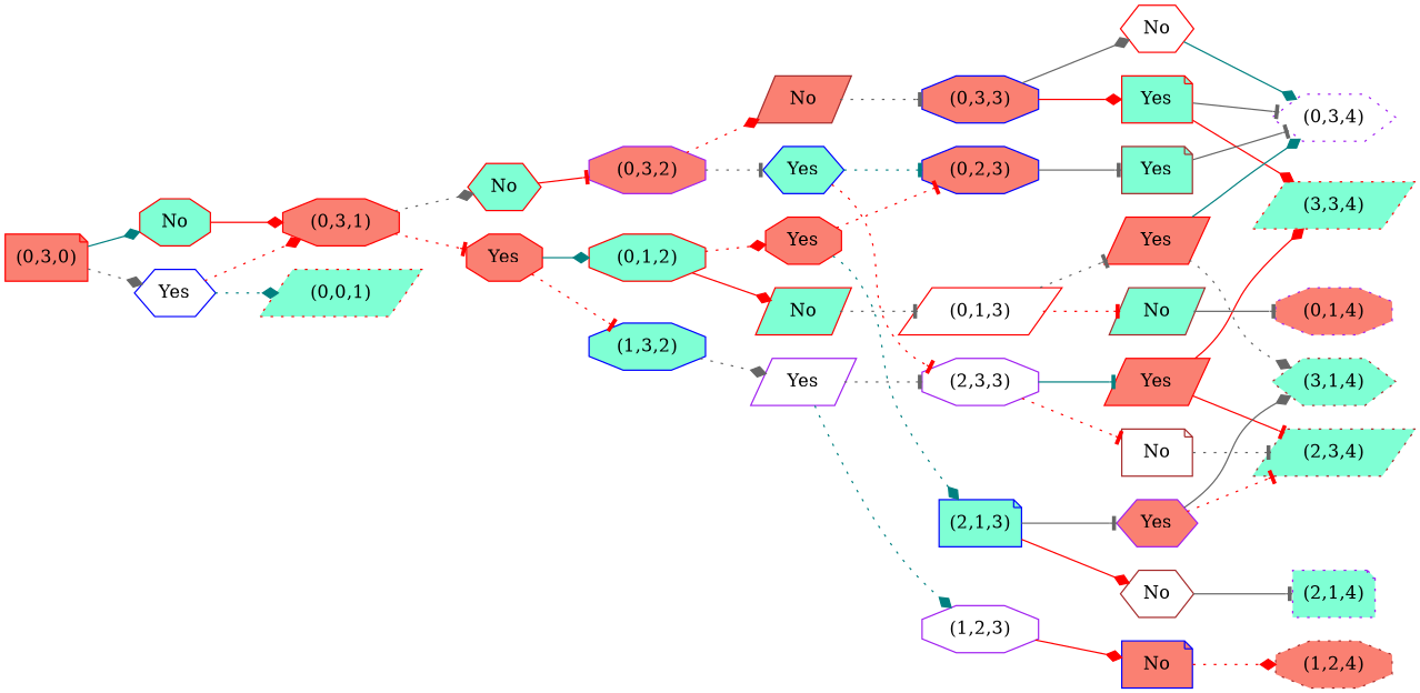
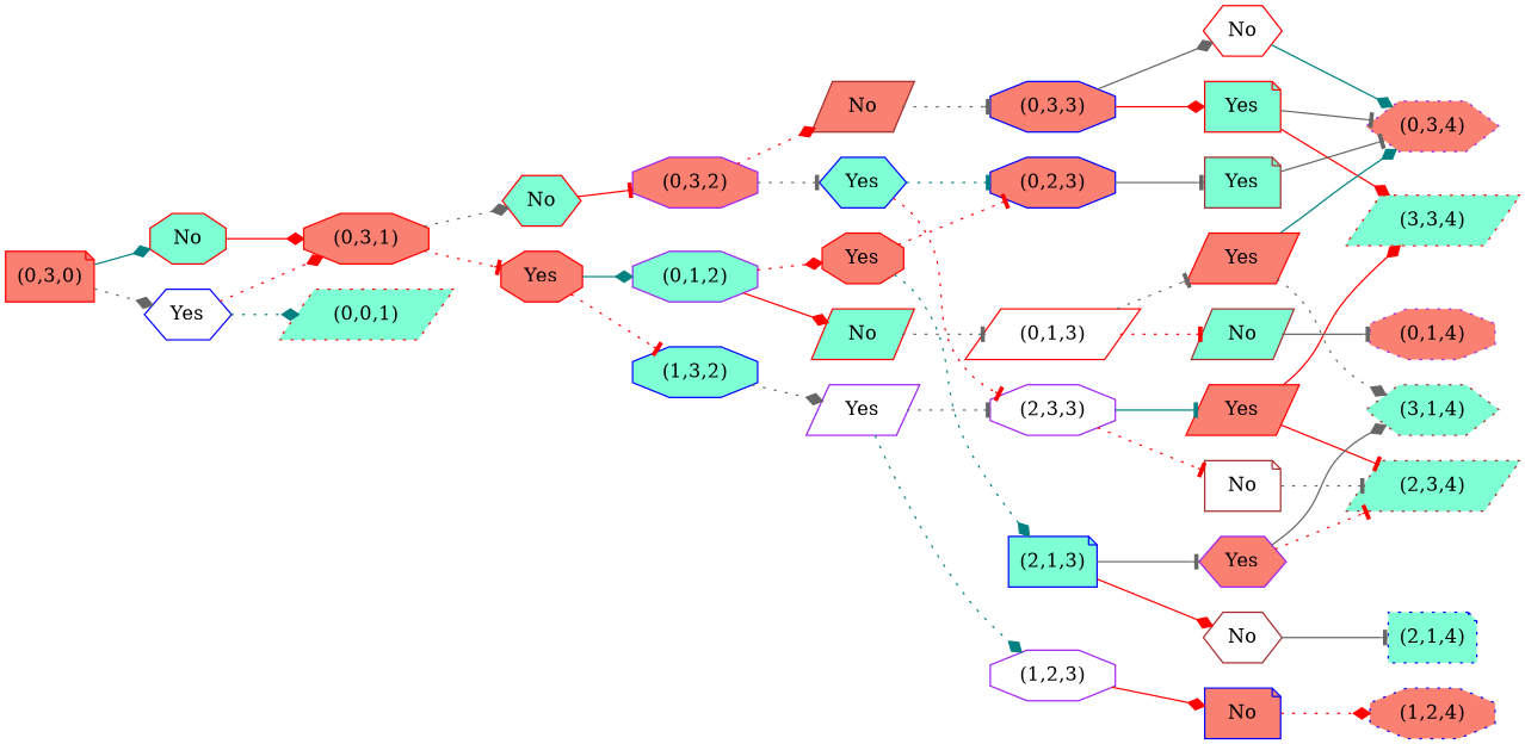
  digraph {
    rankdir=LR
    node [color=red fillcolor=aquamarine shape=octagon style=filled]
    edge [arrowhead=diamond color=red style=dotted]
    n1 [fillcolor=salmon label="(0,3,0)" shape=note]
    n2 [label=No]
    n3 [color=blue fillcolor=white label=Yes shape=hexagon]
    n4 [fillcolor=salmon label="(0,3,1)"]
    n5 [label="(0,0,1)" shape=parallelogram style="dotted,filled"]
    n6 [label=No shape=hexagon]
    n7 [fillcolor=salmon label=Yes]
    n8 [color=purple fillcolor=salmon label="(0,3,2)"]
-   n9 [label="(0,1,2)"]
+   n9 [color=purple label="(0,1,2)"]
    n10 [color=blue label="(1,3,2)"]
    n11 [color=brown fillcolor=salmon label=No shape=parallelogram]
    n12 [color=blue label=Yes shape=hexagon]
    n13 [color=blue fillcolor=salmon label="(0,3,3)"]
    n14 [color=blue fillcolor=salmon label="(0,2,3)"]
    n15 [color=purple fillcolor=white label="(2,3,3)"]
    n16 [fillcolor=white label=No shape=hexagon]
    n17 [label=Yes shape=note]
-   n18 [color=purple fillcolor=white label="(0,3,4)" shape=hexagon style="dotted,filled"]
+   n18 [color=purple fillcolor=salmon label="(0,3,4)" shape=hexagon style="dotted,filled"]
    n19 [label="(3,3,4)" shape=parallelogram style="dotted,filled"]
    n20 [color=brown label=Yes shape=note]
    n21 [color=brown fillcolor=white label=No shape=note]
    n22 [fillcolor=salmon label=Yes shape=parallelogram]
    n23 [color=brown label="(2,3,4)" shape=parallelogram style="dotted,filled"]
    n24 [label=No shape=parallelogram]
    n25 [fillcolor=salmon label=Yes]
    n26 [color=purple fillcolor=white label=Yes shape=parallelogram]
    n27 [fillcolor=white label="(0,1,3)" shape=parallelogram]
    n28 [color=blue label="(2,1,3)" shape=note]
    n29 [color=brown label=No shape=parallelogram]
    n30 [fillcolor=salmon label=Yes shape=parallelogram]
    n31 [color=purple fillcolor=salmon label="(0,1,4)" style="dotted,filled"]
    n32 [color=brown label="(3,1,4)" shape=hexagon style="dotted,filled"]
    n33 [color=brown fillcolor=white label=No shape=hexagon]
    n34 [color=purple fillcolor=salmon label=Yes shape=hexagon]
-   n35 [color=purple label="(2,1,4)" shape=note style="dotted,filled"]
+   n35 [color=blue label="(2,1,4)" shape=note style="dotted,filled"]
    n36 [color=purple fillcolor=white label="(1,2,3)"]
    n37 [color=blue fillcolor=salmon label=No shape=note]
-   n38 [color=brown fillcolor=salmon label="(1,2,4)" style="dotted,filled"]
+   n38 [color=blue fillcolor=salmon label="(1,2,4)" style="dotted,filled"]
    n1 -> n2 [color=teal style=solid]
    n1 -> n3 [color=gray40]
    n2 -> n4 [style=solid]
    n3 -> n4
    n3 -> n5 [color=teal]
    n4 -> n6 [color=gray40]
    n4 -> n7 [arrowhead=tee]
    n6 -> n8 [arrowhead=tee style=solid]
    n7 -> n9 [color=teal style=solid]
    n7 -> n10 [arrowhead=tee]
    n8 -> n11
    n8 -> n12 [arrowhead=tee color=gray40]
    n9 -> n24 [style=solid]
    n9 -> n25
    n10 -> n26 [color=gray40]
    n11 -> n13 [arrowhead=tee color=gray40]
    n12 -> n14 [arrowhead=tee color=teal]
    n12 -> n15 [arrowhead=tee]
    n13 -> n16 [color=gray40 style=solid]
    n13 -> n17 [style=solid]
    n14 -> n20 [arrowhead=tee color=gray40 style=solid]
    n15 -> n21 [arrowhead=tee]
    n15 -> n22 [arrowhead=tee color=teal style=solid]
    n16 -> n18 [color=teal style=solid]
    n17 -> n18 [arrowhead=tee color=gray40 style=solid]
    n17 -> n19 [style=solid]
    n20 -> n18 [arrowhead=tee color=gray40 style=solid]
    n21 -> n23 [arrowhead=tee color=gray40]
    n22 -> n19 [style=solid]
    n22 -> n23 [arrowhead=tee style=solid]
    n24 -> n27 [arrowhead=tee color=gray40]
    n25 -> n14 [arrowhead=tee]
    n25 -> n28 [color=teal]
    n26 -> n15 [arrowhead=tee color=gray40]
    n26 -> n36 [color=teal]
    n27 -> n29 [arrowhead=tee]
    n27 -> n30 [arrowhead=tee color=gray40]
    n28 -> n33 [style=solid]
    n28 -> n34 [arrowhead=tee color=gray40 style=solid]
    n29 -> n31 [arrowhead=tee color=gray40 style=solid]
    n30 -> n18 [color=teal style=solid]
    n30 -> n32 [color=gray40]
    n33 -> n35 [arrowhead=tee color=gray40 style=solid]
    n34 -> n23 [arrowhead=tee]
    n34 -> n32 [color=gray40 style=solid]
    n36 -> n37 [style=solid]
    n37 -> n38
  }
